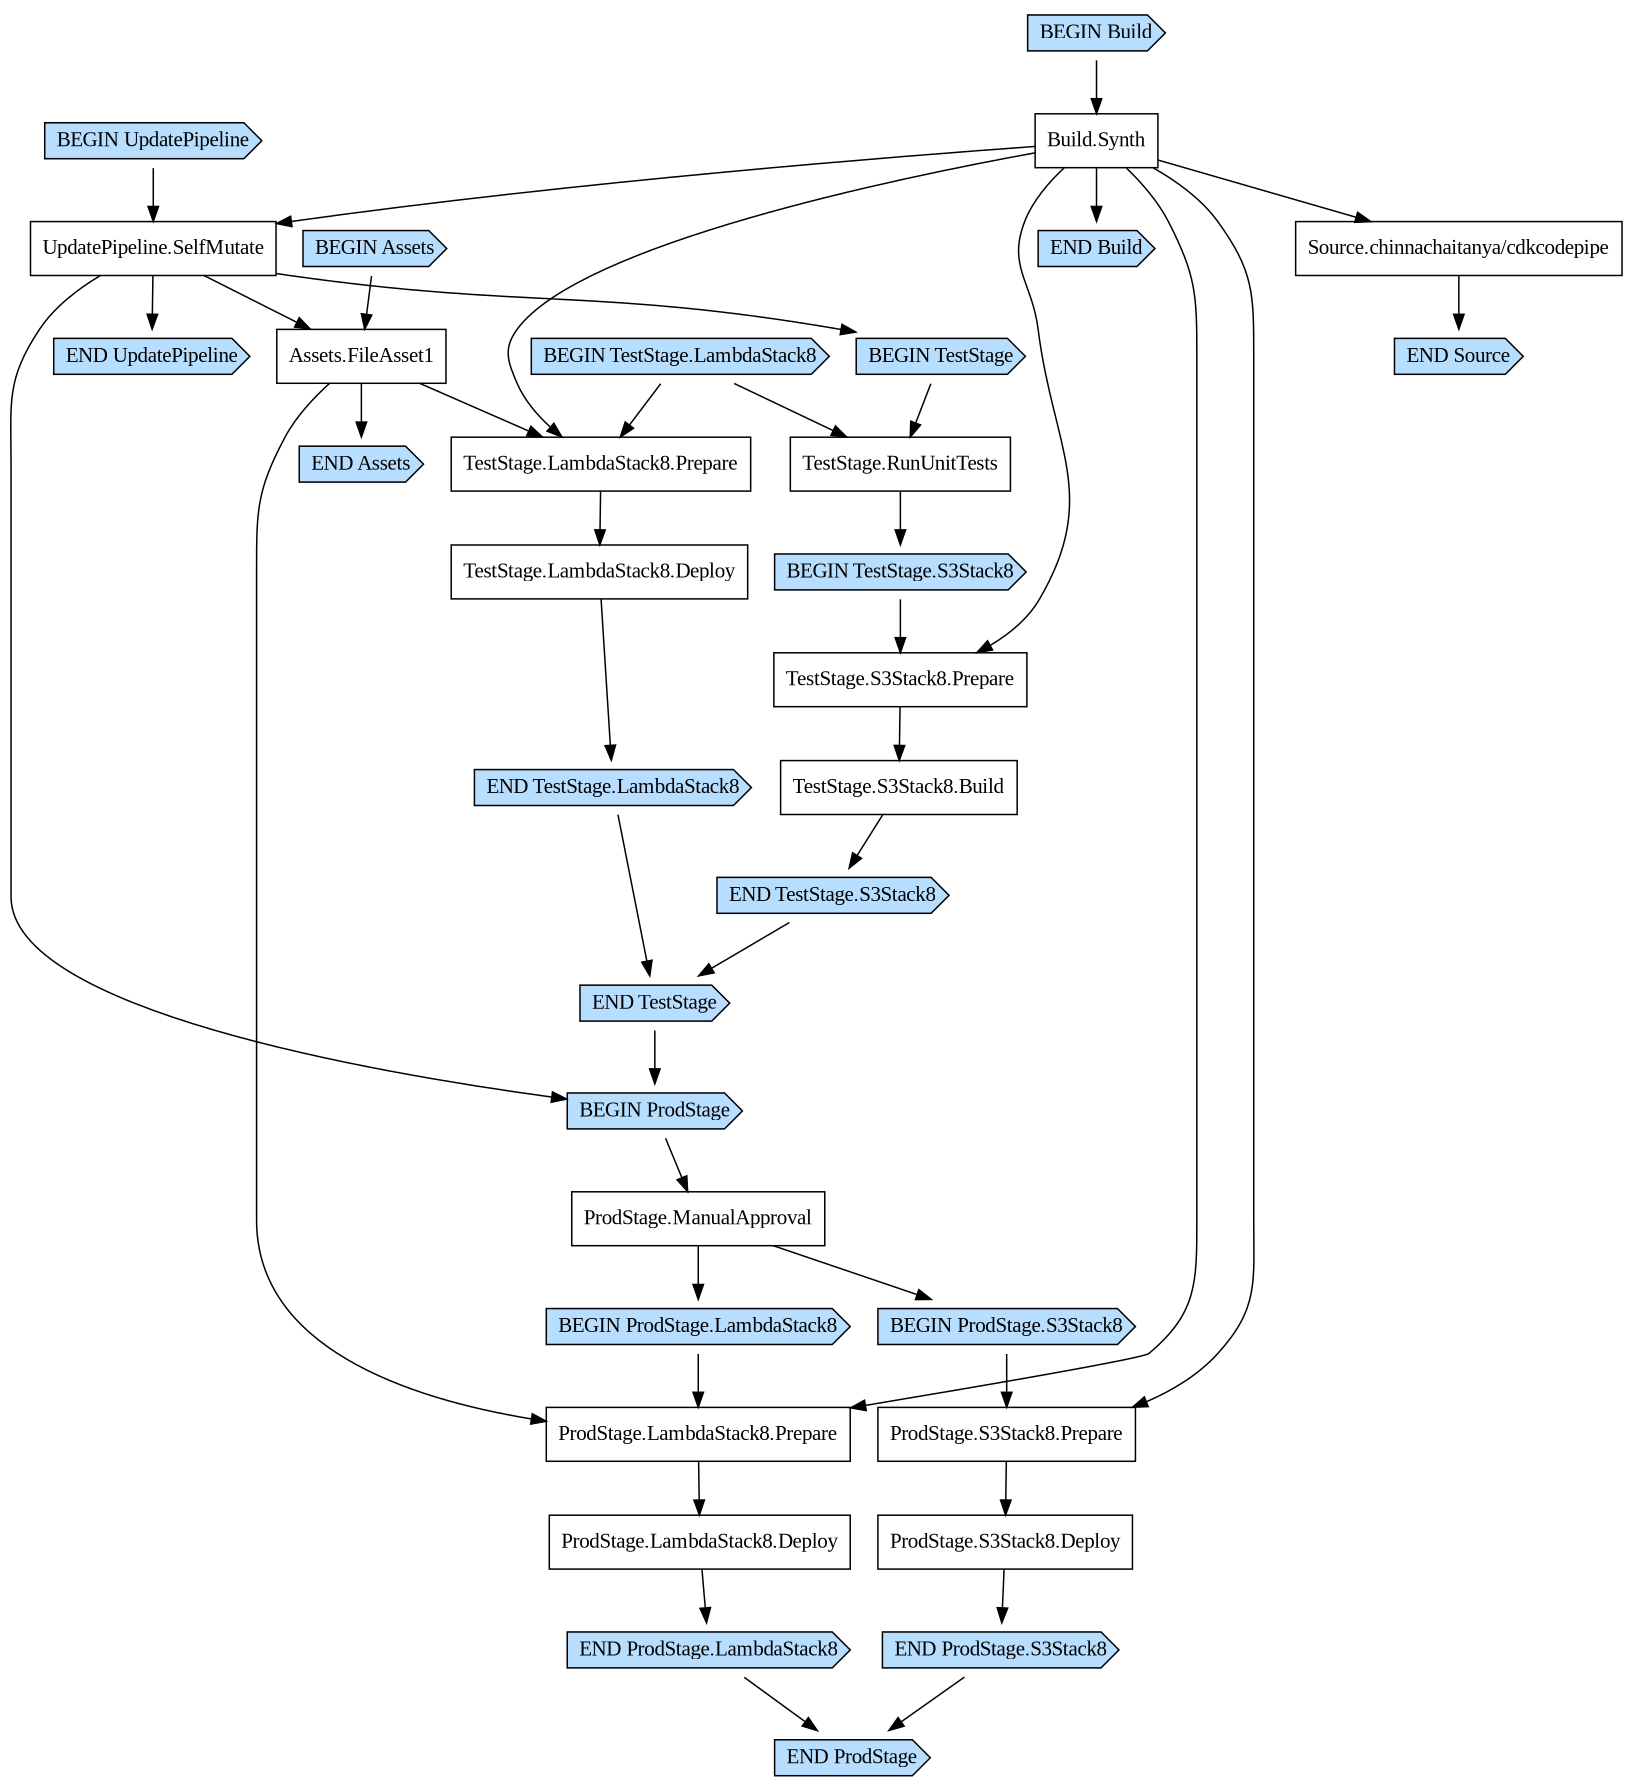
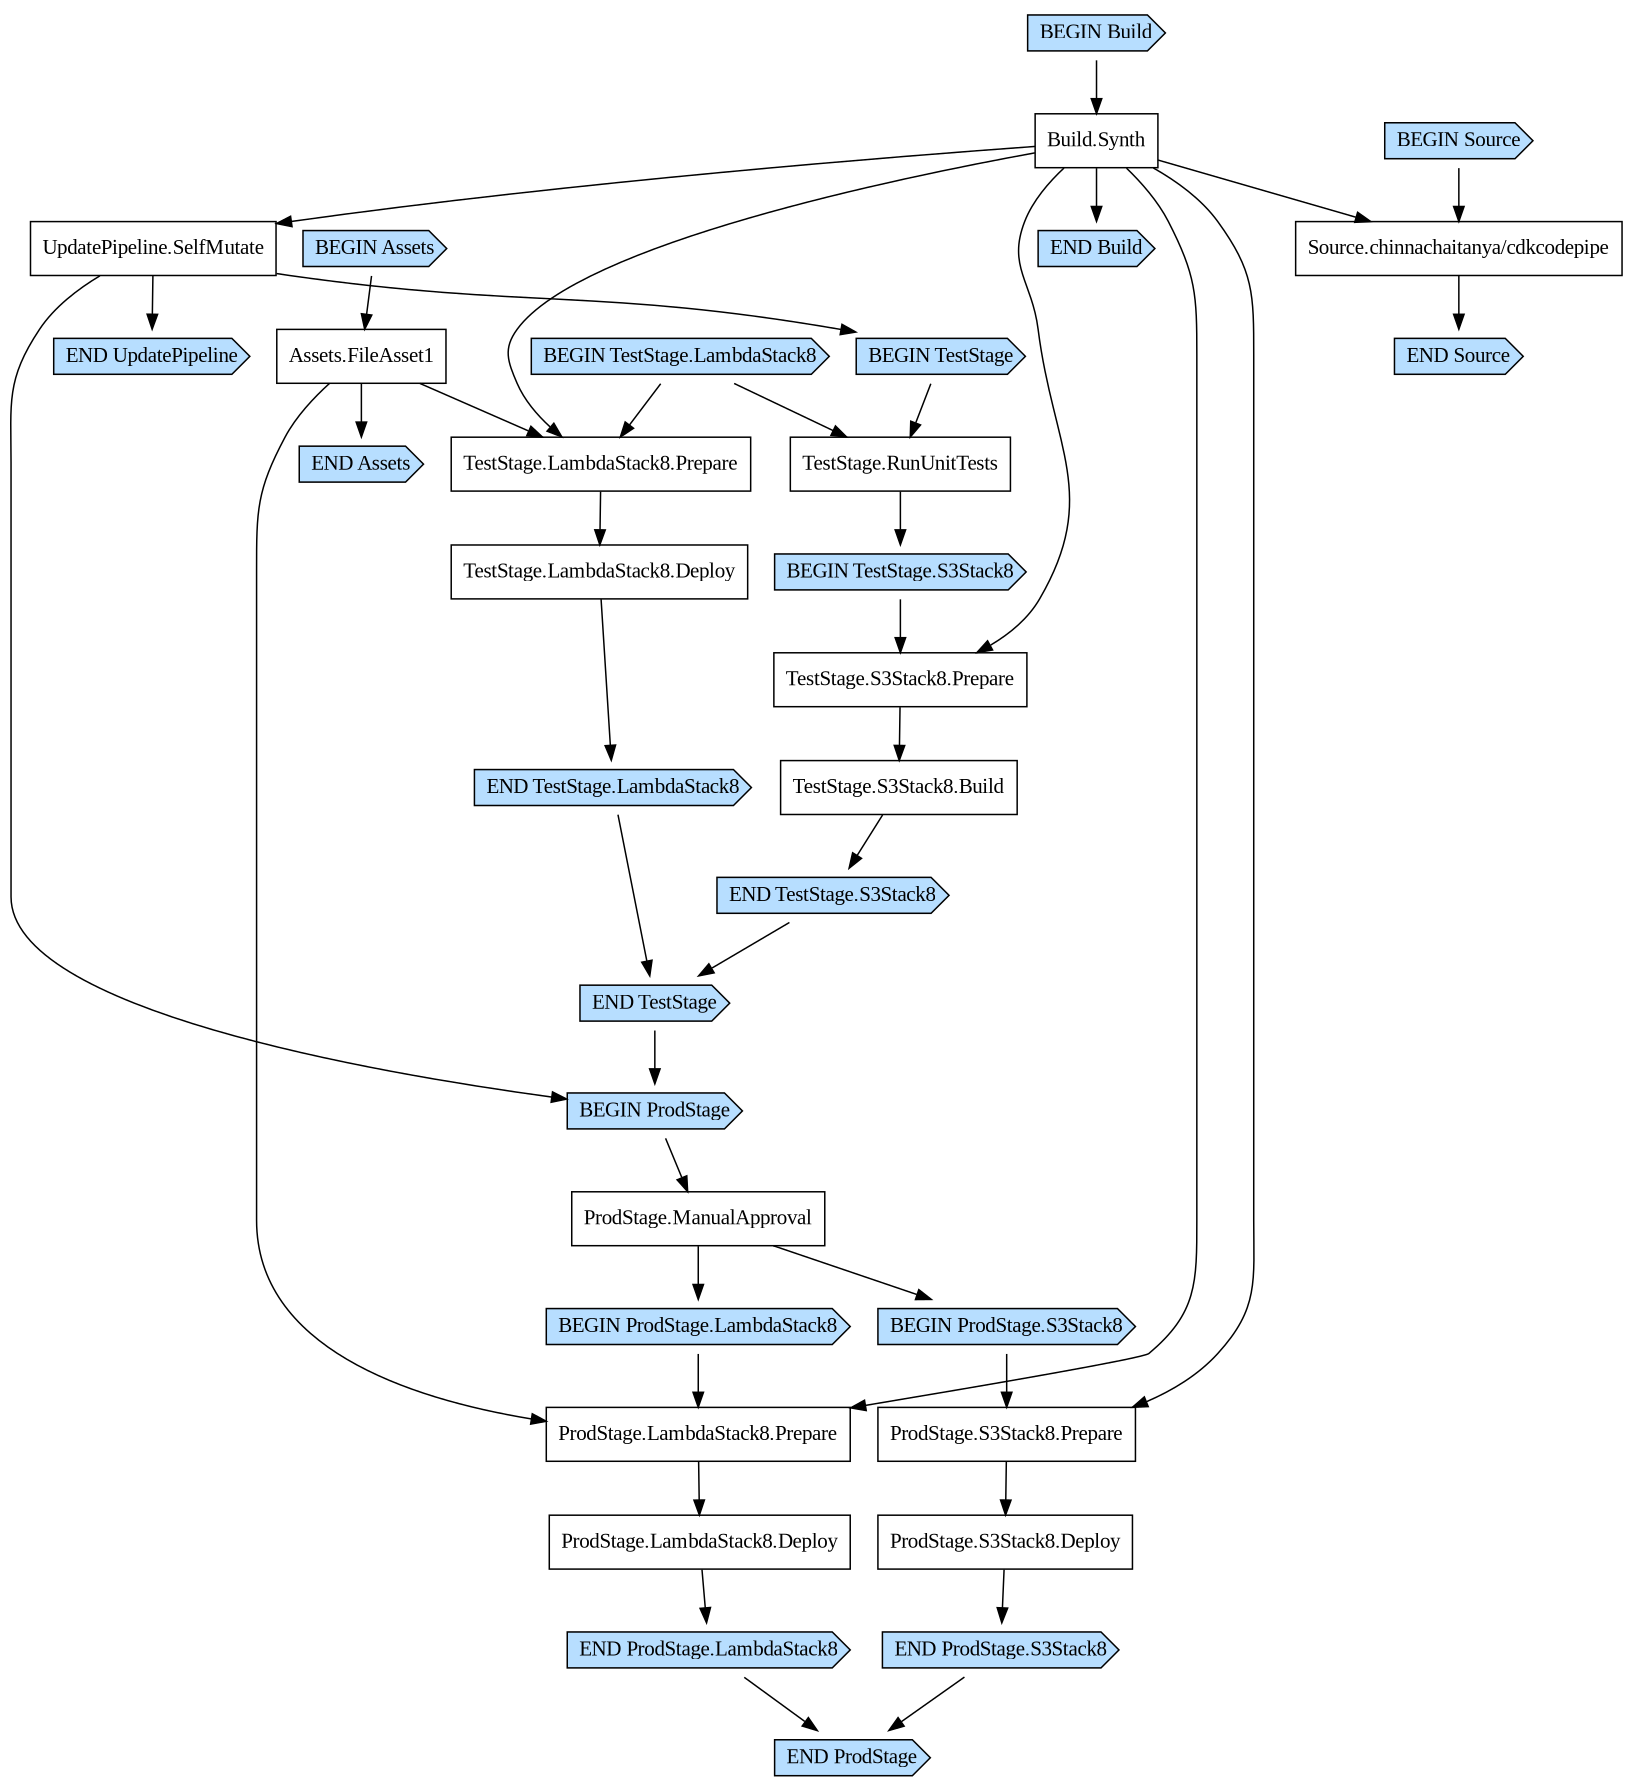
  digraph {
    fontname="Liberation Serif"
    node [fontname="Liberation Serif" shape=cds fillcolor="#b7deff" style=filled]
    edge [fontname="Liberation Serif"]
    "Build.Synth" [shape=box fillcolor="" style=""]
    "BEGIN Build"
    "END Build"
    "UpdatePipeline.SelfMutate" [shape=box fillcolor="" style=""]
    "TestStage.LambdaStack8.Prepare" [shape=box fillcolor="" style=""]
    "TestStage.S3Stack8.Prepare" [shape=box fillcolor="" style=""]
    "ProdStage.LambdaStack8.Prepare" [shape=box fillcolor="" style=""]
    "ProdStage.S3Stack8.Prepare" [shape=box fillcolor="" style=""]
    "Source.chinnachaitanya/cdkcodepipe" [shape=box fillcolor="" style=""]
    "END UpdatePipeline"
    "Assets.FileAsset1" [shape=box fillcolor="" style=""]
    "BEGIN TestStage"
    "BEGIN ProdStage"
    "TestStage.LambdaStack8.Deploy" [shape=box fillcolor="" style=""]
    n15 [label="TestStage.S3Stack8.Build" shape=box fillcolor="" style=""]
    "ProdStage.LambdaStack8.Deploy" [shape=box fillcolor="" style=""]
    "ProdStage.S3Stack8.Deploy" [shape=box fillcolor="" style=""]
    "END Source"
-   "BEGIN UpdatePipeline"
    "END Assets"
    "TestStage.RunUnitTests" [shape=box fillcolor="" style=""]
    "ProdStage.ManualApproval" [shape=box fillcolor="" style=""]
    "BEGIN Assets"
    "BEGIN TestStage.S3Stack8"
    "END TestStage"
    "BEGIN TestStage.LambdaStack8"
    "END TestStage.LambdaStack8"
    "END TestStage.S3Stack8"
    "BEGIN ProdStage.LambdaStack8"
    "BEGIN ProdStage.S3Stack8"
    "END ProdStage.LambdaStack8"
    "END ProdStage"
    "END ProdStage.S3Stack8"
+   "BEGIN Source"
    "Build.Synth" -> "END Build"
    "Build.Synth" -> "UpdatePipeline.SelfMutate"
    "Build.Synth" -> "TestStage.LambdaStack8.Prepare"
    "Build.Synth" -> "TestStage.S3Stack8.Prepare"
    "Build.Synth" -> "ProdStage.LambdaStack8.Prepare"
    "Build.Synth" -> "ProdStage.S3Stack8.Prepare"
    "Build.Synth" -> "Source.chinnachaitanya/cdkcodepipe"
    "BEGIN Build" -> "Build.Synth"
    "UpdatePipeline.SelfMutate" -> "END UpdatePipeline"
-   "UpdatePipeline.SelfMutate" -> "Assets.FileAsset1"
    "UpdatePipeline.SelfMutate" -> "BEGIN TestStage"
    "UpdatePipeline.SelfMutate" -> "BEGIN ProdStage"
    "TestStage.LambdaStack8.Prepare" -> "TestStage.LambdaStack8.Deploy"
    "TestStage.S3Stack8.Prepare" -> n15
    "ProdStage.LambdaStack8.Prepare" -> "ProdStage.LambdaStack8.Deploy"
    "ProdStage.S3Stack8.Prepare" -> "ProdStage.S3Stack8.Deploy"
    "Source.chinnachaitanya/cdkcodepipe" -> "END Source"
    "Assets.FileAsset1" -> "TestStage.LambdaStack8.Prepare"
    "Assets.FileAsset1" -> "ProdStage.LambdaStack8.Prepare"
    "Assets.FileAsset1" -> "END Assets"
    "BEGIN TestStage" -> "TestStage.RunUnitTests"
    "BEGIN ProdStage" -> "ProdStage.ManualApproval"
    "TestStage.LambdaStack8.Deploy" -> "END TestStage.LambdaStack8"
    n15 -> "END TestStage.S3Stack8"
    "ProdStage.LambdaStack8.Deploy" -> "END ProdStage.LambdaStack8"
    "ProdStage.S3Stack8.Deploy" -> "END ProdStage.S3Stack8"
-   "BEGIN UpdatePipeline" -> "UpdatePipeline.SelfMutate"
    "TestStage.RunUnitTests" -> "BEGIN TestStage.S3Stack8"
    "ProdStage.ManualApproval" -> "BEGIN ProdStage.LambdaStack8"
    "ProdStage.ManualApproval" -> "BEGIN ProdStage.S3Stack8"
    "BEGIN Assets" -> "Assets.FileAsset1"
    "BEGIN TestStage.S3Stack8" -> "TestStage.S3Stack8.Prepare"
    "END TestStage" -> "BEGIN ProdStage"
    "BEGIN TestStage.LambdaStack8" -> "TestStage.LambdaStack8.Prepare"
    "BEGIN TestStage.LambdaStack8" -> "TestStage.RunUnitTests"
    "END TestStage.LambdaStack8" -> "END TestStage"
    "END TestStage.S3Stack8" -> "END TestStage"
    "BEGIN ProdStage.LambdaStack8" -> "ProdStage.LambdaStack8.Prepare"
    "BEGIN ProdStage.S3Stack8" -> "ProdStage.S3Stack8.Prepare"
    "END ProdStage.LambdaStack8" -> "END ProdStage"
    "END ProdStage.S3Stack8" -> "END ProdStage"
+   "BEGIN Source" -> "Source.chinnachaitanya/cdkcodepipe"
  }
